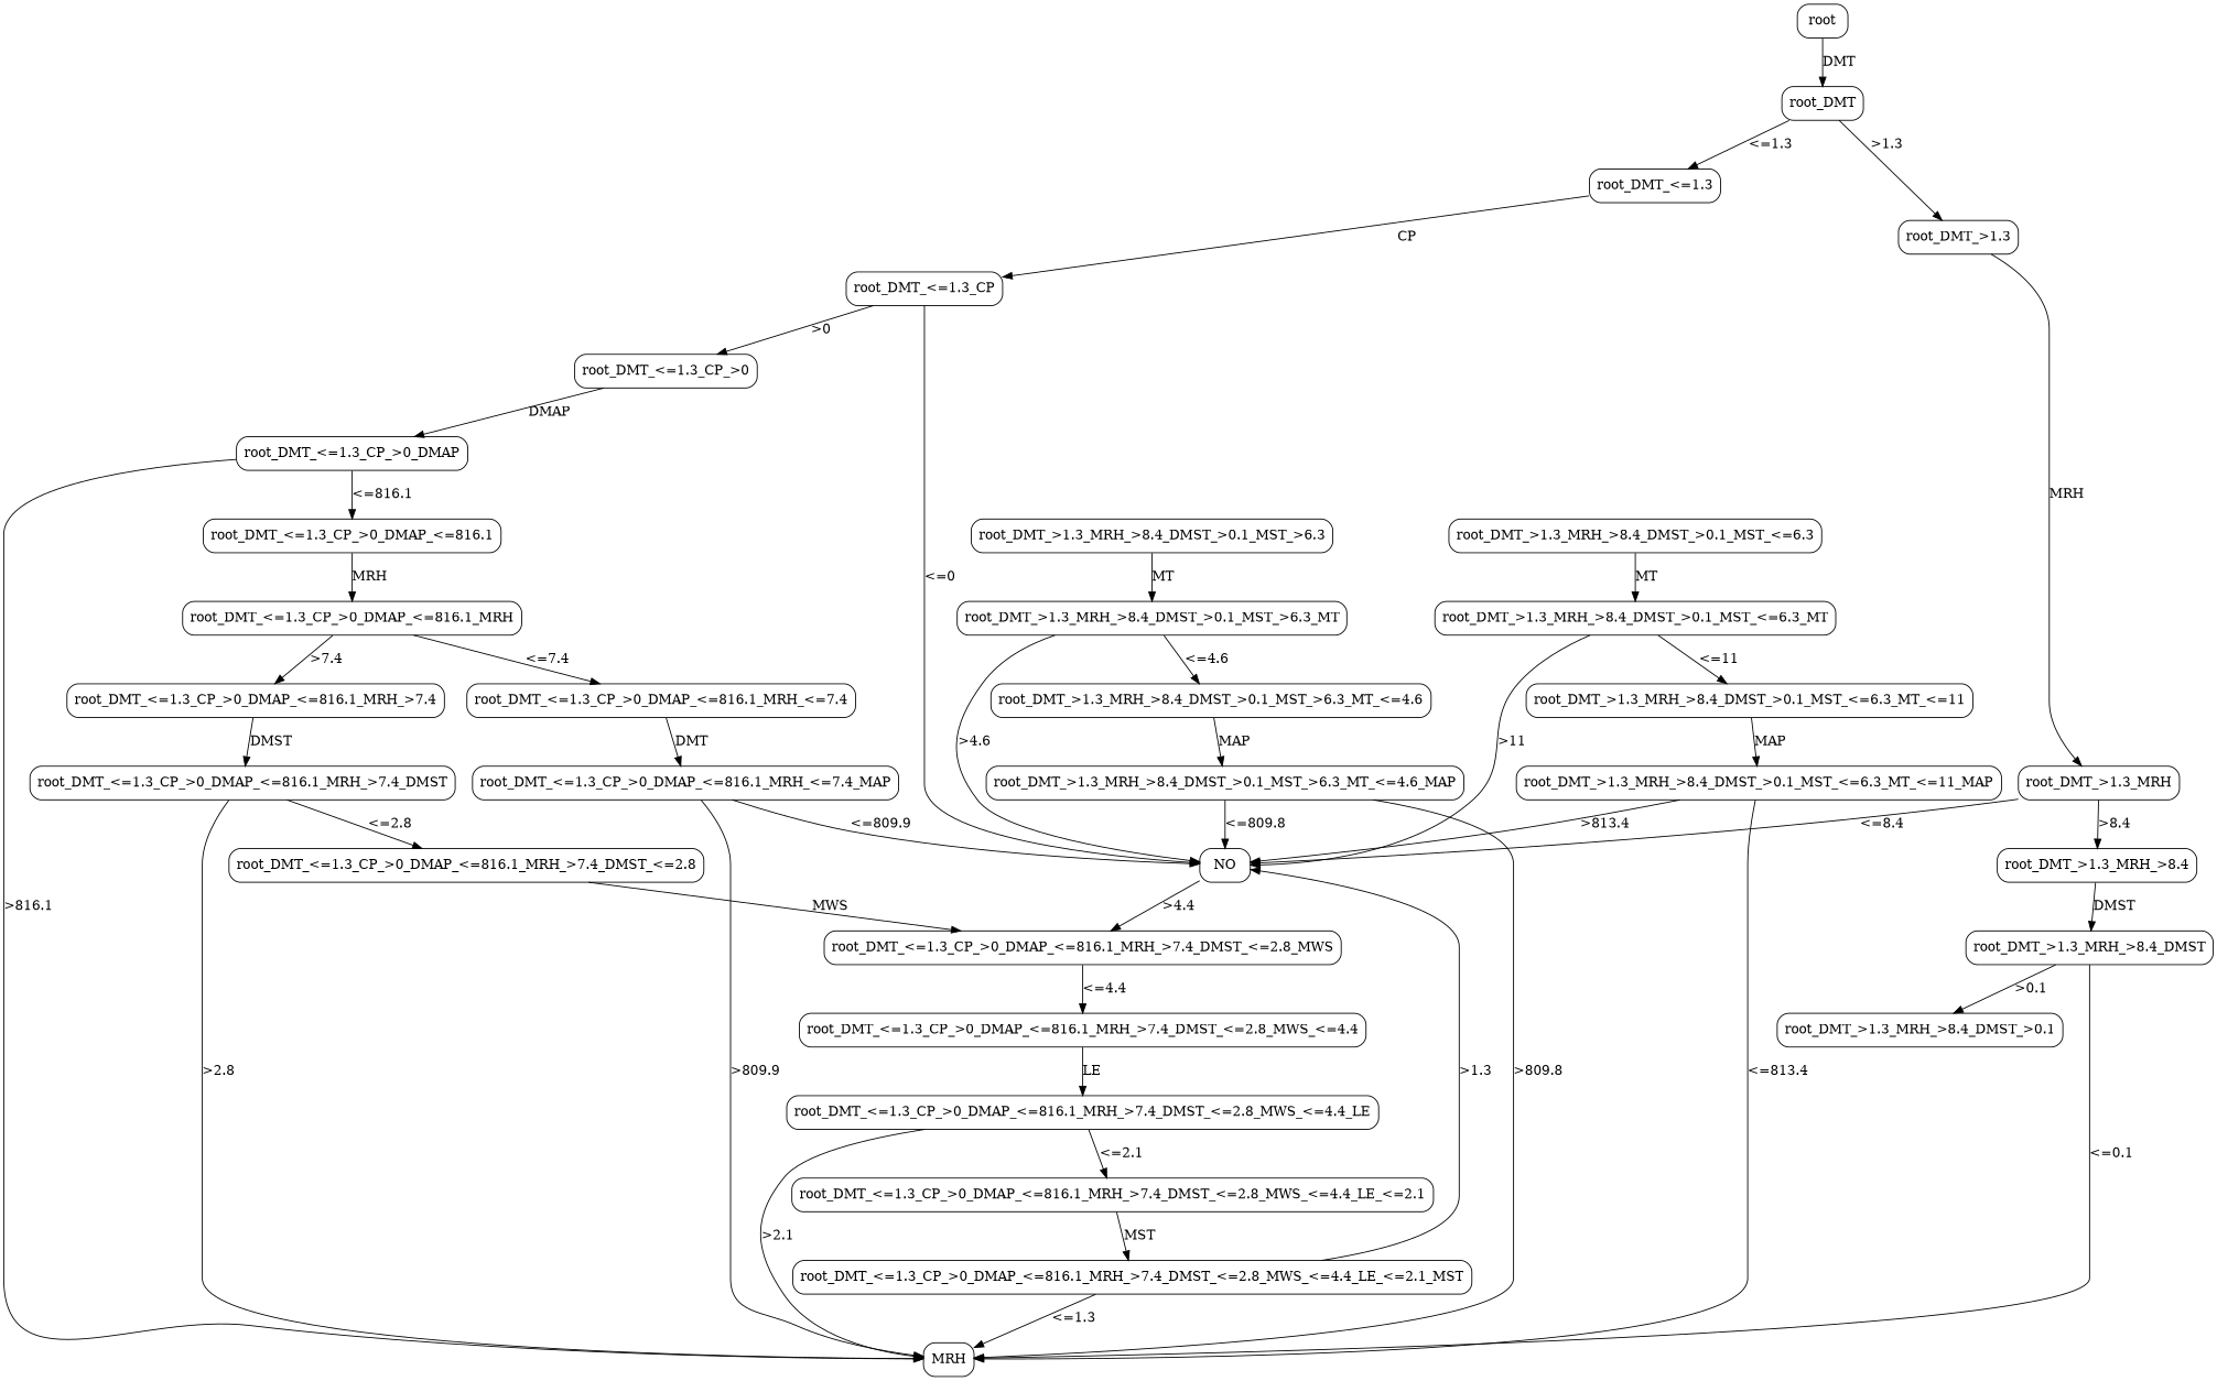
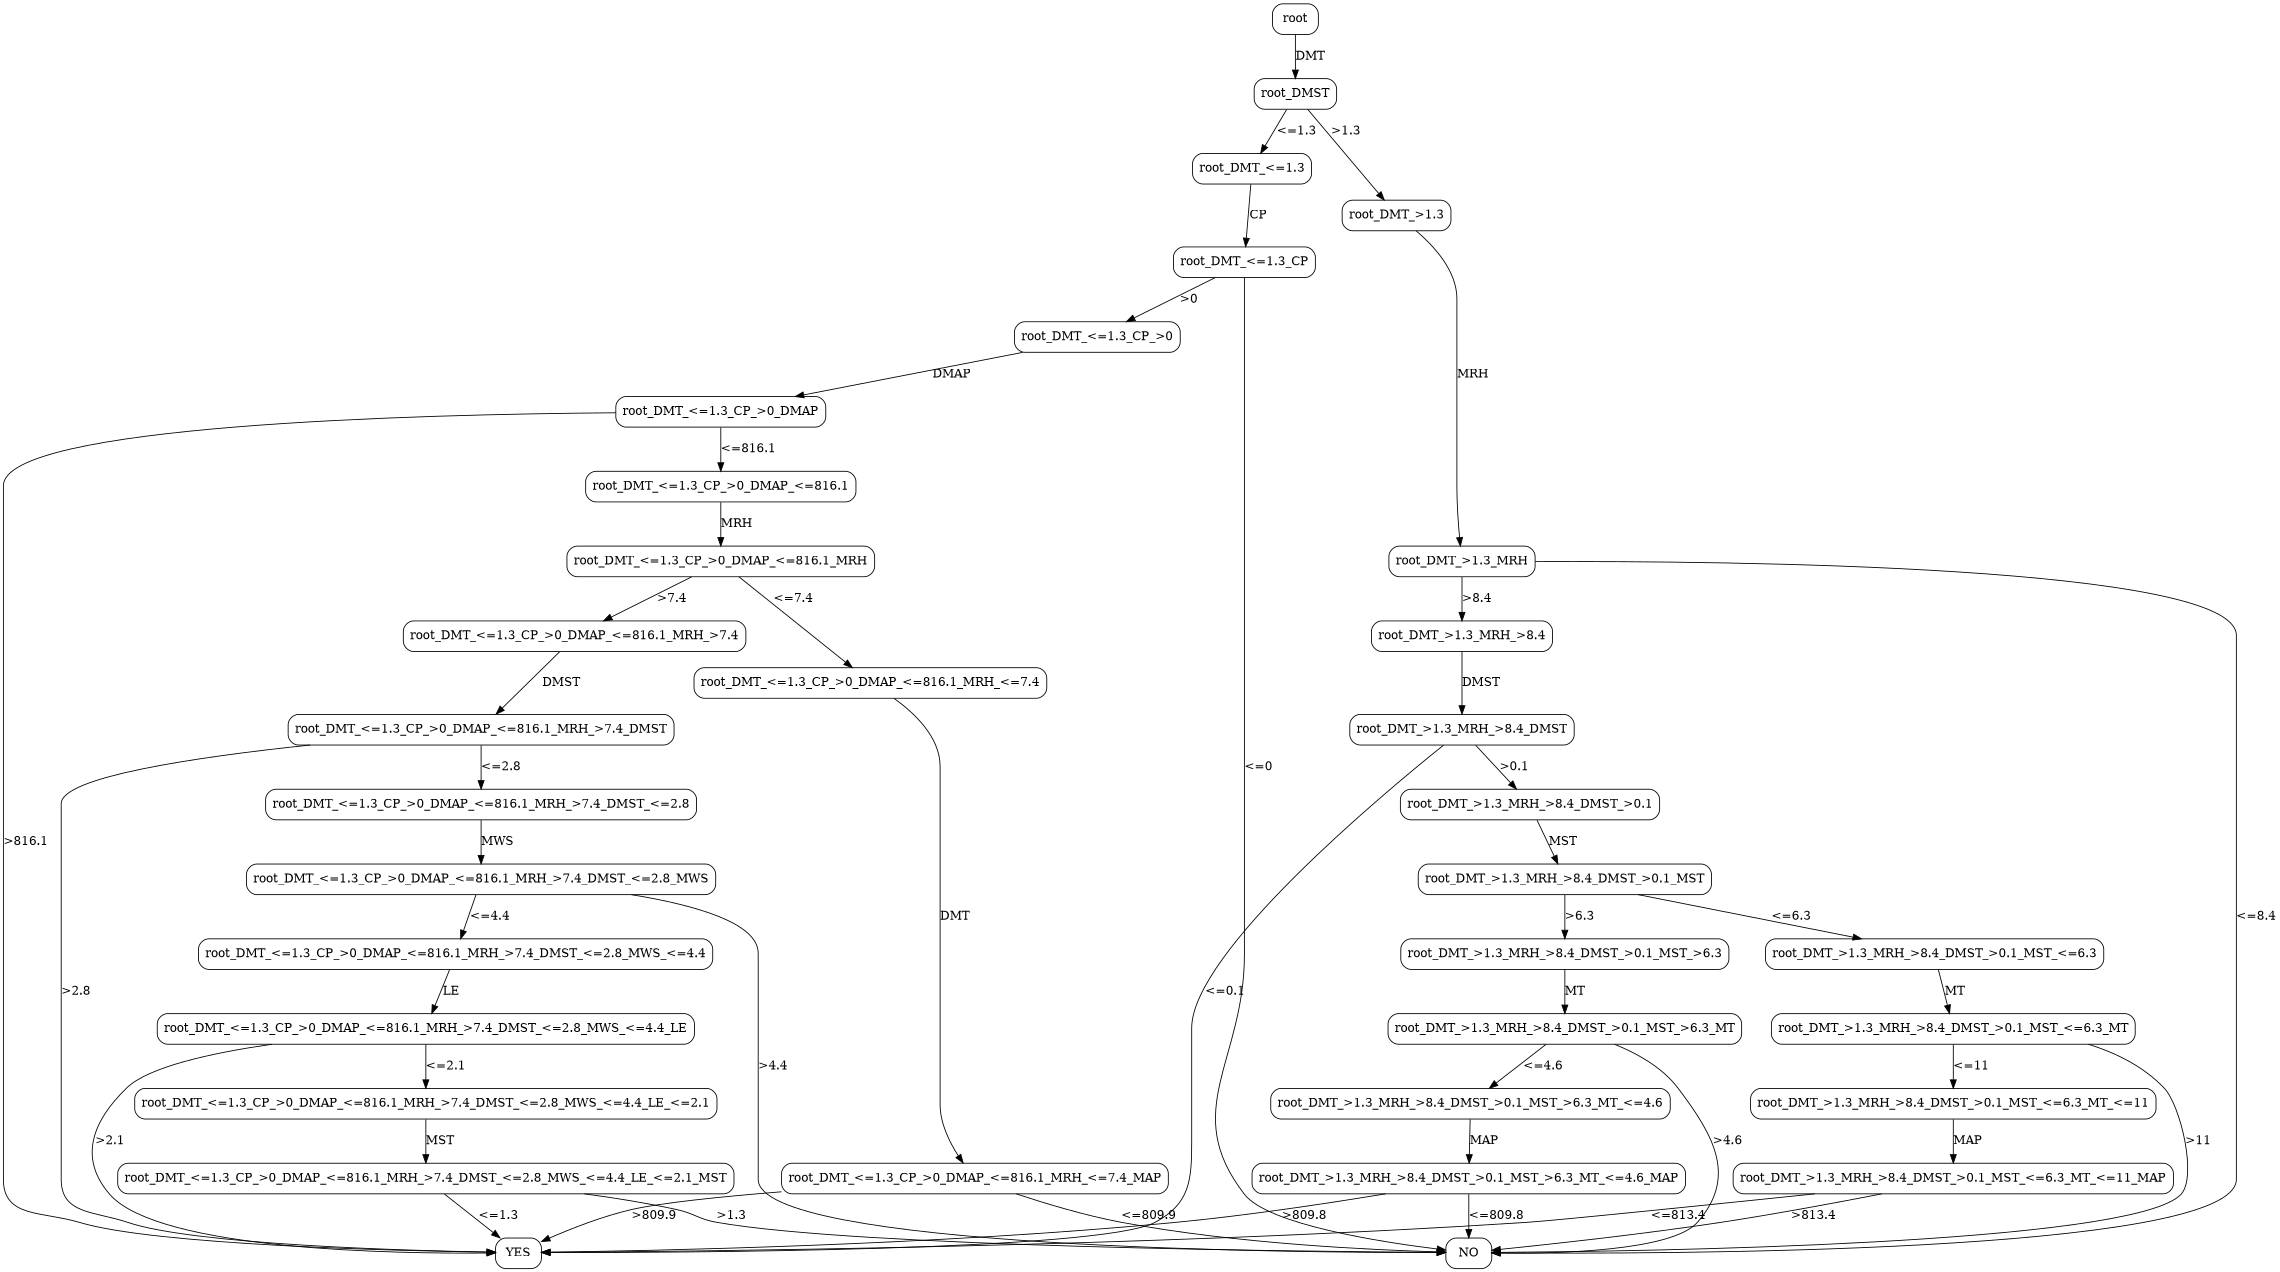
  digraph {
    node [shape=Mrecord]
    root
-   root_DMT
+   root_DMT [label=root_DMST]
    "root_DMT_<=1.3"
    "root_DMT_>1.3"
    "root_DMT_<=1.3_CP"
    "root_DMT_>1.3_MRH"
    NO
    "root_DMT_<=1.3_CP_>0"
    "root_DMT_<=1.3_CP_>0_DMAP"
    "root_DMT_<=1.3_CP_>0_DMAP_<=816.1"
-   YES [label=MRH]
+   YES
    "root_DMT_<=1.3_CP_>0_DMAP_<=816.1_MRH"
    "root_DMT_<=1.3_CP_>0_DMAP_<=816.1_MRH_<=7.4"
    "root_DMT_<=1.3_CP_>0_DMAP_<=816.1_MRH_>7.4"
    "root_DMT_<=1.3_CP_>0_DMAP_<=816.1_MRH_<=7.4_MAP"
    "root_DMT_<=1.3_CP_>0_DMAP_<=816.1_MRH_>7.4_DMST"
    "root_DMT_<=1.3_CP_>0_DMAP_<=816.1_MRH_>7.4_DMST_<=2.8"
    "root_DMT_<=1.3_CP_>0_DMAP_<=816.1_MRH_>7.4_DMST_<=2.8_MWS"
    "root_DMT_<=1.3_CP_>0_DMAP_<=816.1_MRH_>7.4_DMST_<=2.8_MWS_<=4.4"
    "root_DMT_<=1.3_CP_>0_DMAP_<=816.1_MRH_>7.4_DMST_<=2.8_MWS_<=4.4_LE"
    "root_DMT_<=1.3_CP_>0_DMAP_<=816.1_MRH_>7.4_DMST_<=2.8_MWS_<=4.4_LE_<=2.1"
    "root_DMT_<=1.3_CP_>0_DMAP_<=816.1_MRH_>7.4_DMST_<=2.8_MWS_<=4.4_LE_<=2.1_MST"
    "root_DMT_>1.3_MRH_>8.4"
    "root_DMT_>1.3_MRH_>8.4_DMST"
    "root_DMT_>1.3_MRH_>8.4_DMST_>0.1"
+   "root_DMT_>1.3_MRH_>8.4_DMST_>0.1_MST"
    "root_DMT_>1.3_MRH_>8.4_DMST_>0.1_MST_<=6.3"
    "root_DMT_>1.3_MRH_>8.4_DMST_>0.1_MST_>6.3"
    "root_DMT_>1.3_MRH_>8.4_DMST_>0.1_MST_<=6.3_MT"
    "root_DMT_>1.3_MRH_>8.4_DMST_>0.1_MST_>6.3_MT"
    "root_DMT_>1.3_MRH_>8.4_DMST_>0.1_MST_<=6.3_MT_<=11"
    "root_DMT_>1.3_MRH_>8.4_DMST_>0.1_MST_<=6.3_MT_<=11_MAP"
    "root_DMT_>1.3_MRH_>8.4_DMST_>0.1_MST_>6.3_MT_<=4.6"
    "root_DMT_>1.3_MRH_>8.4_DMST_>0.1_MST_>6.3_MT_<=4.6_MAP"
    root -> root_DMT [label=DMT]
    root_DMT -> "root_DMT_<=1.3" [label="<=1.3"]
    root_DMT -> "root_DMT_>1.3" [label=">1.3"]
    "root_DMT_<=1.3" -> "root_DMT_<=1.3_CP" [label=CP]
    "root_DMT_>1.3" -> "root_DMT_>1.3_MRH" [label=MRH]
    "root_DMT_<=1.3_CP" -> NO [label="<=0"]
    "root_DMT_<=1.3_CP" -> "root_DMT_<=1.3_CP_>0" [label=">0"]
    "root_DMT_>1.3_MRH" -> NO [label="<=8.4"]
    "root_DMT_>1.3_MRH" -> "root_DMT_>1.3_MRH_>8.4" [label=">8.4"]
    "root_DMT_<=1.3_CP_>0" -> "root_DMT_<=1.3_CP_>0_DMAP" [label=DMAP]
    "root_DMT_<=1.3_CP_>0_DMAP" -> "root_DMT_<=1.3_CP_>0_DMAP_<=816.1" [label="<=816.1"]
    "root_DMT_<=1.3_CP_>0_DMAP" -> YES [label=">816.1"]
    "root_DMT_<=1.3_CP_>0_DMAP_<=816.1" -> "root_DMT_<=1.3_CP_>0_DMAP_<=816.1_MRH" [label=MRH]
    "root_DMT_<=1.3_CP_>0_DMAP_<=816.1_MRH" -> "root_DMT_<=1.3_CP_>0_DMAP_<=816.1_MRH_<=7.4" [label="<=7.4"]
    "root_DMT_<=1.3_CP_>0_DMAP_<=816.1_MRH" -> "root_DMT_<=1.3_CP_>0_DMAP_<=816.1_MRH_>7.4" [label=">7.4"]
    "root_DMT_<=1.3_CP_>0_DMAP_<=816.1_MRH_<=7.4" -> "root_DMT_<=1.3_CP_>0_DMAP_<=816.1_MRH_<=7.4_MAP" [label=DMT]
    "root_DMT_<=1.3_CP_>0_DMAP_<=816.1_MRH_>7.4" -> "root_DMT_<=1.3_CP_>0_DMAP_<=816.1_MRH_>7.4_DMST" [label=DMST]
    "root_DMT_<=1.3_CP_>0_DMAP_<=816.1_MRH_<=7.4_MAP" -> NO [label="<=809.9"]
    "root_DMT_<=1.3_CP_>0_DMAP_<=816.1_MRH_<=7.4_MAP" -> YES [label=">809.9"]
    "root_DMT_<=1.3_CP_>0_DMAP_<=816.1_MRH_>7.4_DMST" -> YES [label=">2.8"]
    "root_DMT_<=1.3_CP_>0_DMAP_<=816.1_MRH_>7.4_DMST" -> "root_DMT_<=1.3_CP_>0_DMAP_<=816.1_MRH_>7.4_DMST_<=2.8" [label="<=2.8"]
    "root_DMT_<=1.3_CP_>0_DMAP_<=816.1_MRH_>7.4_DMST_<=2.8" -> "root_DMT_<=1.3_CP_>0_DMAP_<=816.1_MRH_>7.4_DMST_<=2.8_MWS" [label=MWS]
-   NO -> "root_DMT_<=1.3_CP_>0_DMAP_<=816.1_MRH_>7.4_DMST_<=2.8_MWS" [label=">4.4"]
+   "root_DMT_<=1.3_CP_>0_DMAP_<=816.1_MRH_>7.4_DMST_<=2.8_MWS" -> NO [label=">4.4"]
    "root_DMT_<=1.3_CP_>0_DMAP_<=816.1_MRH_>7.4_DMST_<=2.8_MWS" -> "root_DMT_<=1.3_CP_>0_DMAP_<=816.1_MRH_>7.4_DMST_<=2.8_MWS_<=4.4" [label="<=4.4"]
    "root_DMT_<=1.3_CP_>0_DMAP_<=816.1_MRH_>7.4_DMST_<=2.8_MWS_<=4.4" -> "root_DMT_<=1.3_CP_>0_DMAP_<=816.1_MRH_>7.4_DMST_<=2.8_MWS_<=4.4_LE" [label=LE]
    "root_DMT_<=1.3_CP_>0_DMAP_<=816.1_MRH_>7.4_DMST_<=2.8_MWS_<=4.4_LE" -> YES [label=">2.1"]
    "root_DMT_<=1.3_CP_>0_DMAP_<=816.1_MRH_>7.4_DMST_<=2.8_MWS_<=4.4_LE" -> "root_DMT_<=1.3_CP_>0_DMAP_<=816.1_MRH_>7.4_DMST_<=2.8_MWS_<=4.4_LE_<=2.1" [label="<=2.1"]
    "root_DMT_<=1.3_CP_>0_DMAP_<=816.1_MRH_>7.4_DMST_<=2.8_MWS_<=4.4_LE_<=2.1" -> "root_DMT_<=1.3_CP_>0_DMAP_<=816.1_MRH_>7.4_DMST_<=2.8_MWS_<=4.4_LE_<=2.1_MST" [label=MST]
    "root_DMT_<=1.3_CP_>0_DMAP_<=816.1_MRH_>7.4_DMST_<=2.8_MWS_<=4.4_LE_<=2.1_MST" -> NO [label=">1.3"]
    "root_DMT_<=1.3_CP_>0_DMAP_<=816.1_MRH_>7.4_DMST_<=2.8_MWS_<=4.4_LE_<=2.1_MST" -> YES [label="<=1.3"]
    "root_DMT_>1.3_MRH_>8.4" -> "root_DMT_>1.3_MRH_>8.4_DMST" [label=DMST]
    "root_DMT_>1.3_MRH_>8.4_DMST" -> YES [label="<=0.1"]
    "root_DMT_>1.3_MRH_>8.4_DMST" -> "root_DMT_>1.3_MRH_>8.4_DMST_>0.1" [label=">0.1"]
+   "root_DMT_>1.3_MRH_>8.4_DMST_>0.1" -> "root_DMT_>1.3_MRH_>8.4_DMST_>0.1_MST" [label=MST]
+   "root_DMT_>1.3_MRH_>8.4_DMST_>0.1_MST" -> "root_DMT_>1.3_MRH_>8.4_DMST_>0.1_MST_<=6.3" [label="<=6.3"]
+   "root_DMT_>1.3_MRH_>8.4_DMST_>0.1_MST" -> "root_DMT_>1.3_MRH_>8.4_DMST_>0.1_MST_>6.3" [label=">6.3"]
    "root_DMT_>1.3_MRH_>8.4_DMST_>0.1_MST_<=6.3" -> "root_DMT_>1.3_MRH_>8.4_DMST_>0.1_MST_<=6.3_MT" [label=MT]
    "root_DMT_>1.3_MRH_>8.4_DMST_>0.1_MST_>6.3" -> "root_DMT_>1.3_MRH_>8.4_DMST_>0.1_MST_>6.3_MT" [label=MT]
    "root_DMT_>1.3_MRH_>8.4_DMST_>0.1_MST_<=6.3_MT" -> NO [label=">11"]
    "root_DMT_>1.3_MRH_>8.4_DMST_>0.1_MST_<=6.3_MT" -> "root_DMT_>1.3_MRH_>8.4_DMST_>0.1_MST_<=6.3_MT_<=11" [label="<=11"]
    "root_DMT_>1.3_MRH_>8.4_DMST_>0.1_MST_>6.3_MT" -> NO [label=">4.6"]
    "root_DMT_>1.3_MRH_>8.4_DMST_>0.1_MST_>6.3_MT" -> "root_DMT_>1.3_MRH_>8.4_DMST_>0.1_MST_>6.3_MT_<=4.6" [label="<=4.6"]
    "root_DMT_>1.3_MRH_>8.4_DMST_>0.1_MST_<=6.3_MT_<=11" -> "root_DMT_>1.3_MRH_>8.4_DMST_>0.1_MST_<=6.3_MT_<=11_MAP" [label=MAP]
    "root_DMT_>1.3_MRH_>8.4_DMST_>0.1_MST_<=6.3_MT_<=11_MAP" -> NO [label=">813.4"]
    "root_DMT_>1.3_MRH_>8.4_DMST_>0.1_MST_<=6.3_MT_<=11_MAP" -> YES [label="<=813.4"]
    "root_DMT_>1.3_MRH_>8.4_DMST_>0.1_MST_>6.3_MT_<=4.6" -> "root_DMT_>1.3_MRH_>8.4_DMST_>0.1_MST_>6.3_MT_<=4.6_MAP" [label=MAP]
    "root_DMT_>1.3_MRH_>8.4_DMST_>0.1_MST_>6.3_MT_<=4.6_MAP" -> NO [label="<=809.8"]
    "root_DMT_>1.3_MRH_>8.4_DMST_>0.1_MST_>6.3_MT_<=4.6_MAP" -> YES [label=">809.8"]
  }
